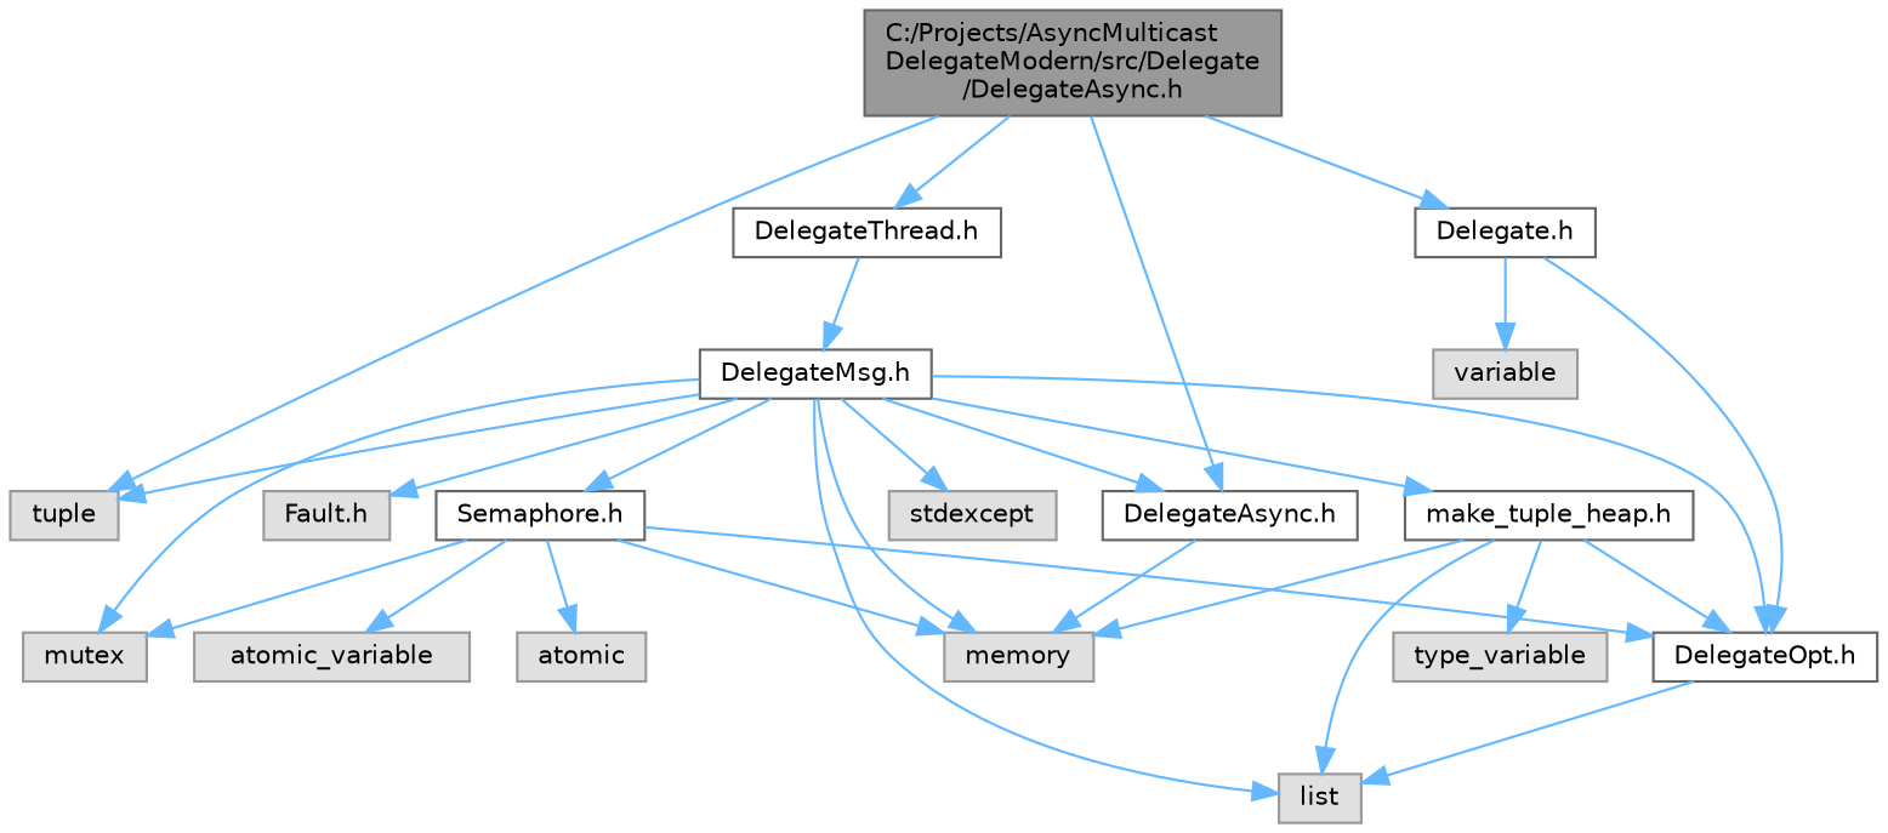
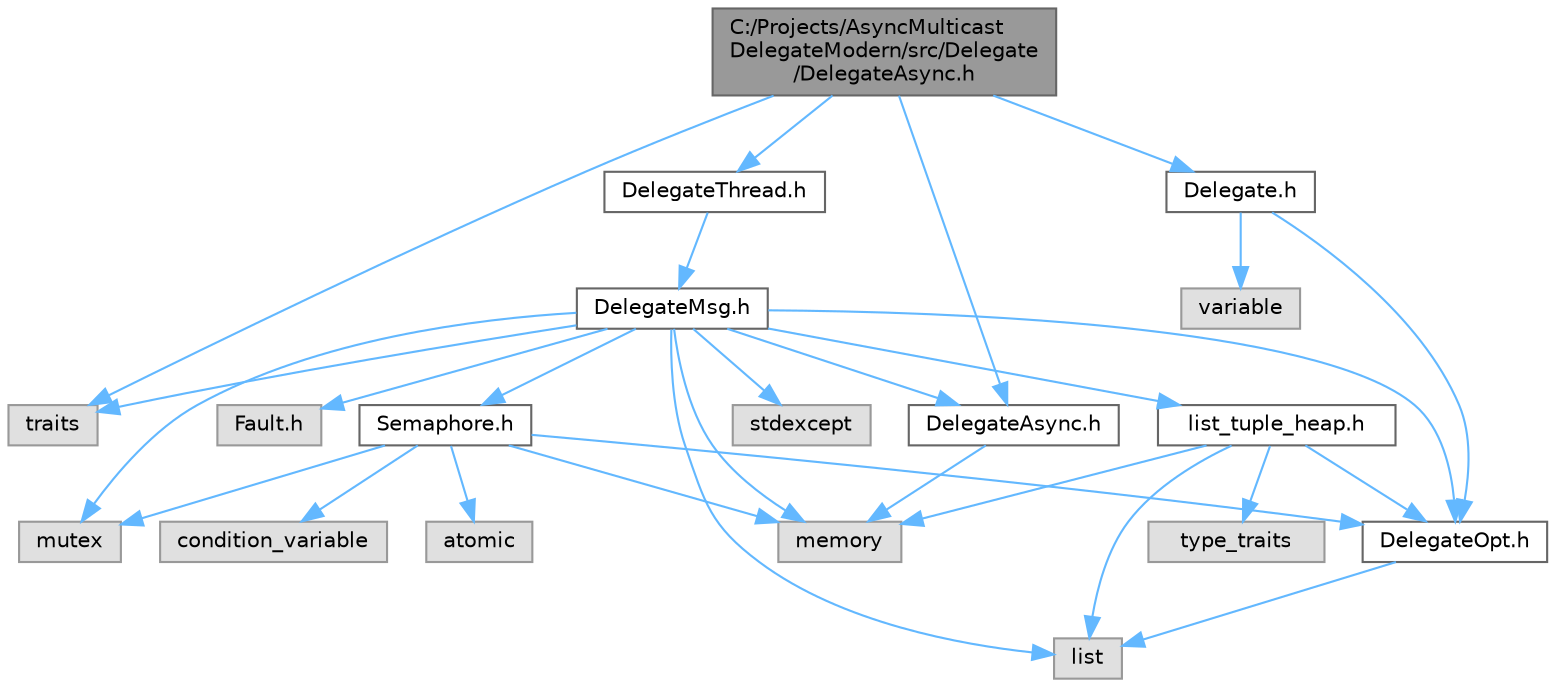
  digraph {
    node [color=grey60 fillcolor="#E0E0E0" fontname=Helvetica fontsize=10 shape=box style=filled]
    edge [color=steelblue1 fontname=Helvetica fontsize=10 labelfontname=Helvetica labelfontsize=10 style=solid]
    n1 [color=gray40 fillcolor=grey60 fontcolor=black height=0.2 label="C:/Projects/AsyncMulticast\lDelegateModern/src/Delegate\l/DelegateAsync.h" width=0.4]
    n2 [color=grey40 fillcolor=white height=0.2 label="Delegate.h" width=0.4]
    n3 [color=grey40 fillcolor=white height=0.2 label="DelegateThread.h" width=0.4]
    n4 [color=grey40 fillcolor=white height=0.2 label="DelegateAsync.h" width=0.4]
-   n5 [height=0.2 label=tuple width=0.4]
+   n5 [height=0.2 label=traits width=0.4]
    n6 [height=0.2 label=variable width=0.4]
    n7 [color=grey40 fillcolor=white height=0.2 label="DelegateOpt.h" width=0.4]
    n8 [color=grey40 fillcolor=white height=0.2 label="DelegateMsg.h" width=0.4]
    n9 [height=0.2 label=memory width=0.4]
    n10 [height=0.2 label=list width=0.4]
    n11 [height=0.2 label="Fault.h" width=0.4]
    n12 [color=grey40 fillcolor=white height=0.2 label="Semaphore.h" width=0.4]
    n13 [height=0.2 label=mutex width=0.4]
-   n14 [color=grey40 fillcolor=white height=0.2 label="make_tuple_heap.h" width=0.4]
+   n14 [color=grey40 fillcolor=white height=0.2 label="list_tuple_heap.h" width=0.4]
    n15 [height=0.2 label=stdexcept width=0.4]
-   n16 [height=0.2 label=atomic_variable width=0.4]
+   n16 [height=0.2 label=condition_variable width=0.4]
    n17 [height=0.2 label=atomic width=0.4]
-   n18 [height=0.2 label=type_variable width=0.4]
+   n18 [height=0.2 label=type_traits width=0.4]
    n1 -> n2
    n1 -> n3
    n1 -> n4
    n1 -> n5
    n2 -> n6
    n2 -> n7
    n3 -> n8
    n4 -> n9
    n7 -> n10
    n8 -> n4
    n8 -> n5
    n8 -> n7
    n8 -> n9
    n8 -> n10
    n8 -> n11
    n8 -> n12
    n8 -> n13
    n8 -> n14
    n8 -> n15
    n12 -> n7
    n12 -> n9
    n12 -> n13
    n12 -> n16
    n12 -> n17
    n14 -> n7
    n14 -> n9
    n14 -> n10
    n14 -> n18
  }
